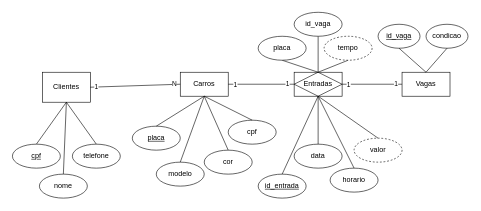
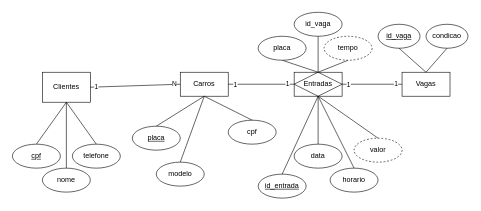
  <mxCell id="0" />
  <mxCell id="1" parent="0" />
  <mxCell id="2" value="Clientes" style="whiteSpace=wrap;html=1;align=center;" parent="1" vertex="1"><mxGeometry x="70" y="120" width="80" height="50" as="geometry" /></mxCell>
  <mxCell id="3" value="Carros" style="whiteSpace=wrap;html=1;align=center;" parent="1" vertex="1"><mxGeometry x="300" y="120" width="80" height="40" as="geometry" /></mxCell>
  <mxCell id="4" value="Vagas" style="whiteSpace=wrap;html=1;align=center;" parent="1" vertex="1"><mxGeometry x="670" y="120" width="80" height="40" as="geometry" /></mxCell>
- <mxCell id="5" value="nome" style="ellipse;whiteSpace=wrap;html=1;align=center;" parent="1" vertex="1"><mxGeometry x="65" y="290" width="80" height="40" as="geometry" /></mxCell>
+ <mxCell id="5" value="nome" style="ellipse;whiteSpace=wrap;html=1;align=center;" parent="1" vertex="1"><mxGeometry x="70" y="280" width="80" height="40" as="geometry" /></mxCell>
  <mxCell id="6" value="modelo" style="ellipse;whiteSpace=wrap;html=1;align=center;" parent="1" vertex="1"><mxGeometry x="260" y="270" width="80" height="40" as="geometry" /></mxCell>
- <mxCell id="7" value="cor" style="ellipse;whiteSpace=wrap;html=1;align=center;" parent="1" vertex="1"><mxGeometry x="340" y="250" width="80" height="40" as="geometry" /></mxCell>
  <mxCell id="8" value="cpf" style="ellipse;whiteSpace=wrap;html=1;align=center;fontStyle=4;" parent="1" vertex="1"><mxGeometry x="20" y="240" width="80" height="40" as="geometry" /></mxCell>
  <mxCell id="9" value="placa" style="ellipse;whiteSpace=wrap;html=1;align=center;fontStyle=4;" parent="1" vertex="1"><mxGeometry x="220" y="210" width="80" height="40" as="geometry" /></mxCell>
  <mxCell id="10" value="" style="endArrow=none;html=1;rounded=0;exitX=0.5;exitY=0;exitDx=0;exitDy=0;entryX=0.5;entryY=1;entryDx=0;entryDy=0;" parent="1" source="9" target="3" edge="1"><mxGeometry relative="1" as="geometry"><mxPoint x="370" y="390" as="sourcePoint" /><mxPoint x="530" y="390" as="targetPoint" /></mxGeometry></mxCell>
- <mxCell id="11" value="" style="endArrow=none;html=1;rounded=0;exitX=0.5;exitY=1;exitDx=0;exitDy=0;entryX=0.5;entryY=0;entryDx=0;entryDy=0;" parent="1" source="3" target="7" edge="1"><mxGeometry relative="1" as="geometry"><mxPoint x="290" y="250" as="sourcePoint" /><mxPoint x="370" y="190" as="targetPoint" /></mxGeometry></mxCell>
  <mxCell id="12" value="" style="endArrow=none;html=1;rounded=0;exitX=0.5;exitY=0;exitDx=0;exitDy=0;entryX=0.5;entryY=1;entryDx=0;entryDy=0;" parent="1" source="6" target="3" edge="1"><mxGeometry relative="1" as="geometry"><mxPoint x="350" y="170" as="sourcePoint" /><mxPoint x="410" y="250" as="targetPoint" /></mxGeometry></mxCell>
  <mxCell id="13" value="" style="endArrow=none;html=1;rounded=0;exitX=0.5;exitY=0;exitDx=0;exitDy=0;entryX=0.5;entryY=1;entryDx=0;entryDy=0;" parent="1" source="8" target="2" edge="1"><mxGeometry relative="1" as="geometry"><mxPoint x="240" y="250" as="sourcePoint" /><mxPoint x="150" y="200" as="targetPoint" /></mxGeometry></mxCell>
  <mxCell id="14" value="" style="endArrow=none;html=1;rounded=0;exitX=0.5;exitY=0;exitDx=0;exitDy=0;entryX=0.5;entryY=1;entryDx=0;entryDy=0;" parent="1" source="5" target="2" edge="1"><mxGeometry relative="1" as="geometry"><mxPoint x="300" y="290" as="sourcePoint" /><mxPoint x="300" y="170" as="targetPoint" /></mxGeometry></mxCell>
  <mxCell id="15" value="telefone" style="ellipse;whiteSpace=wrap;html=1;align=center;" parent="1" vertex="1"><mxGeometry x="120" y="240" width="80" height="40" as="geometry" /></mxCell>
  <mxCell id="16" value="" style="endArrow=none;html=1;rounded=0;exitX=0.5;exitY=1;exitDx=0;exitDy=0;entryX=0.5;entryY=0;entryDx=0;entryDy=0;" parent="1" source="2" target="15" edge="1"><mxGeometry relative="1" as="geometry"><mxPoint x="300" y="170" as="sourcePoint" /><mxPoint x="360" y="250" as="targetPoint" /></mxGeometry></mxCell>
  <mxCell id="17" value="cpf" style="ellipse;whiteSpace=wrap;html=1;align=center;" parent="1" vertex="1"><mxGeometry x="380" y="200" width="80" height="40" as="geometry" /></mxCell>
  <mxCell id="18" value="" style="endArrow=none;html=1;rounded=0;exitX=0.5;exitY=0;exitDx=0;exitDy=0;entryX=0.5;entryY=1;entryDx=0;entryDy=0;" parent="1" source="17" target="3" edge="1"><mxGeometry relative="1" as="geometry"><mxPoint x="350" y="170" as="sourcePoint" /><mxPoint x="410" y="250" as="targetPoint" /></mxGeometry></mxCell>
  <mxCell id="19" value="N" style="endArrow=none;html=1;rounded=0;exitX=1;exitY=0.5;exitDx=0;exitDy=0;entryX=0;entryY=0.5;entryDx=0;entryDy=0;" parent="1" source="2" target="3" edge="1"><mxGeometry x="0.867" relative="1" as="geometry"><mxPoint x="320" y="390" as="sourcePoint" /><mxPoint x="480" y="390" as="targetPoint" /><mxPoint as="offset" /></mxGeometry></mxCell>
  <mxCell id="20" value="1" style="edgeLabel;html=1;align=center;verticalAlign=middle;resizable=0;points=[];" parent="19" vertex="1" connectable="0"><mxGeometry x="-0.698" relative="1" as="geometry"><mxPoint x="-13" as="offset" /></mxGeometry></mxCell>
  <mxCell id="21" value="condicao" style="ellipse;whiteSpace=wrap;html=1;align=center;" parent="1" vertex="1"><mxGeometry x="710" y="40" width="70" height="40" as="geometry" /></mxCell>
  <mxCell id="22" value="id_vaga" style="ellipse;whiteSpace=wrap;html=1;align=center;fontStyle=4;" parent="1" vertex="1"><mxGeometry x="630" y="40" width="70" height="40" as="geometry" /></mxCell>
  <mxCell id="23" value="" style="endArrow=none;html=1;rounded=0;exitX=0.5;exitY=1;exitDx=0;exitDy=0;entryX=0.5;entryY=0;entryDx=0;entryDy=0;" parent="1" source="22" target="4" edge="1"><mxGeometry relative="1" as="geometry"><mxPoint x="754" y="410" as="sourcePoint" /><mxPoint x="724" y="180" as="targetPoint" /></mxGeometry></mxCell>
  <mxCell id="24" value="" style="endArrow=none;html=1;rounded=0;exitX=0.5;exitY=1;exitDx=0;exitDy=0;entryX=0.5;entryY=0;entryDx=0;entryDy=0;" parent="1" source="21" target="4" edge="1"><mxGeometry relative="1" as="geometry"><mxPoint x="734" y="190" as="sourcePoint" /><mxPoint x="724" y="180" as="targetPoint" /></mxGeometry></mxCell>
  <mxCell id="25" value="Entradas" style="shape=associativeEntity;whiteSpace=wrap;html=1;align=center;" parent="1" vertex="1"><mxGeometry x="490" y="120" width="80" height="40" as="geometry" /></mxCell>
  <mxCell id="26" value="" style="endArrow=none;html=1;rounded=0;exitX=0.5;exitY=1;exitDx=0;exitDy=0;entryX=0.5;entryY=0;entryDx=0;entryDy=0;" parent="1" source="41" target="25" edge="1"><mxGeometry relative="1" as="geometry"><mxPoint x="485" y="80" as="sourcePoint" /><mxPoint x="530" y="120" as="targetPoint" /></mxGeometry></mxCell>
  <mxCell id="27" value="" style="endArrow=none;html=1;rounded=0;exitX=0.5;exitY=1;exitDx=0;exitDy=0;entryX=0.5;entryY=0;entryDx=0;entryDy=0;" parent="1" source="40" target="25" edge="1"><mxGeometry relative="1" as="geometry"><mxPoint x="565" y="80" as="sourcePoint" /><mxPoint x="530" y="120" as="targetPoint" /></mxGeometry></mxCell>
  <mxCell id="28" value="data" style="ellipse;whiteSpace=wrap;html=1;align=center;" parent="1" vertex="1"><mxGeometry x="490" y="240" width="80" height="40" as="geometry" /></mxCell>
  <mxCell id="29" value="id_entrada" style="ellipse;whiteSpace=wrap;html=1;align=center;fontStyle=4;" parent="1" vertex="1"><mxGeometry x="430" y="290" width="80" height="40" as="geometry" /></mxCell>
  <mxCell id="30" value="" style="endArrow=none;html=1;rounded=0;exitX=0.5;exitY=0;exitDx=0;exitDy=0;entryX=0.5;entryY=1;entryDx=0;entryDy=0;" parent="1" source="29" target="25" edge="1"><mxGeometry relative="1" as="geometry"><mxPoint x="660" y="250" as="sourcePoint" /><mxPoint x="530" y="170" as="targetPoint" /></mxGeometry></mxCell>
  <mxCell id="31" value="" style="endArrow=none;html=1;rounded=0;exitX=0.5;exitY=0;exitDx=0;exitDy=0;entryX=0.5;entryY=1;entryDx=0;entryDy=0;" parent="1" source="28" target="25" edge="1"><mxGeometry relative="1" as="geometry"><mxPoint x="720" y="290" as="sourcePoint" /><mxPoint x="540" y="180" as="targetPoint" /></mxGeometry></mxCell>
  <mxCell id="32" value="horario" style="ellipse;whiteSpace=wrap;html=1;align=center;" parent="1" vertex="1"><mxGeometry x="550" y="280" width="80" height="40" as="geometry" /></mxCell>
  <mxCell id="33" value="" style="endArrow=none;html=1;rounded=0;entryX=0.5;entryY=0;entryDx=0;entryDy=0;exitX=0.5;exitY=1;exitDx=0;exitDy=0;" parent="1" source="25" target="32" edge="1"><mxGeometry relative="1" as="geometry"><mxPoint x="560" y="180" as="sourcePoint" /><mxPoint x="780" y="250" as="targetPoint" /></mxGeometry></mxCell>
  <mxCell id="34" value="valor" style="ellipse;whiteSpace=wrap;html=1;align=center;dashed=1;" parent="1" vertex="1"><mxGeometry x="590" y="230" width="80" height="40" as="geometry" /></mxCell>
  <mxCell id="35" value="" style="endArrow=none;html=1;rounded=0;entryX=0.5;entryY=0;entryDx=0;entryDy=0;exitX=0.5;exitY=1;exitDx=0;exitDy=0;" parent="1" source="25" target="34" edge="1"><mxGeometry relative="1" as="geometry"><mxPoint x="540" y="170" as="sourcePoint" /><mxPoint x="590" y="250" as="targetPoint" /></mxGeometry></mxCell>
  <mxCell id="36" value="1" style="endArrow=none;html=1;rounded=0;entryX=0;entryY=0.5;entryDx=0;entryDy=0;exitX=1;exitY=0.5;exitDx=0;exitDy=0;" parent="1" source="25" target="4" edge="1"><mxGeometry x="0.8" relative="1" as="geometry"><mxPoint x="600" y="140" as="sourcePoint" /><mxPoint x="730" y="139.71" as="targetPoint" /><mxPoint as="offset" /></mxGeometry></mxCell>
  <mxCell id="37" value="1" style="edgeLabel;html=1;align=center;verticalAlign=middle;resizable=0;points=[];" parent="36" vertex="1" connectable="0"><mxGeometry x="-0.86" relative="1" as="geometry"><mxPoint x="3" as="offset" /></mxGeometry></mxCell>
  <mxCell id="38" value="1" style="endArrow=none;html=1;rounded=0;exitX=1;exitY=0.5;exitDx=0;exitDy=0;entryX=0;entryY=0.5;entryDx=0;entryDy=0;" parent="1" source="3" target="25" edge="1"><mxGeometry x="0.8" relative="1" as="geometry"><mxPoint x="390" y="139.71" as="sourcePoint" /><mxPoint x="460" y="150" as="targetPoint" /><mxPoint as="offset" /></mxGeometry></mxCell>
  <mxCell id="39" value="1" style="edgeLabel;html=1;align=center;verticalAlign=middle;resizable=0;points=[];" parent="38" vertex="1" connectable="0"><mxGeometry x="-0.86" relative="1" as="geometry"><mxPoint x="3" as="offset" /></mxGeometry></mxCell>
  <mxCell id="40" value="tempo" style="ellipse;whiteSpace=wrap;html=1;align=center;dashed=1;" parent="1" vertex="1"><mxGeometry x="540" y="60" width="80" height="40" as="geometry" /></mxCell>
  <mxCell id="41" value="placa" style="ellipse;whiteSpace=wrap;html=1;align=center;" parent="1" vertex="1"><mxGeometry x="430" y="60" width="80" height="40" as="geometry" /></mxCell>
  <mxCell id="42" value="" style="endArrow=none;html=1;rounded=0;exitX=0.5;exitY=1;exitDx=0;exitDy=0;" parent="1" source="43" edge="1"><mxGeometry relative="1" as="geometry"><mxPoint x="530" y="60" as="sourcePoint" /><mxPoint x="530" y="120" as="targetPoint" /></mxGeometry></mxCell>
  <mxCell id="43" value="id_vaga" style="ellipse;whiteSpace=wrap;html=1;align=center;" vertex="1" parent="1"><mxGeometry x="490" y="20" width="80" height="40" as="geometry" /></mxCell>
